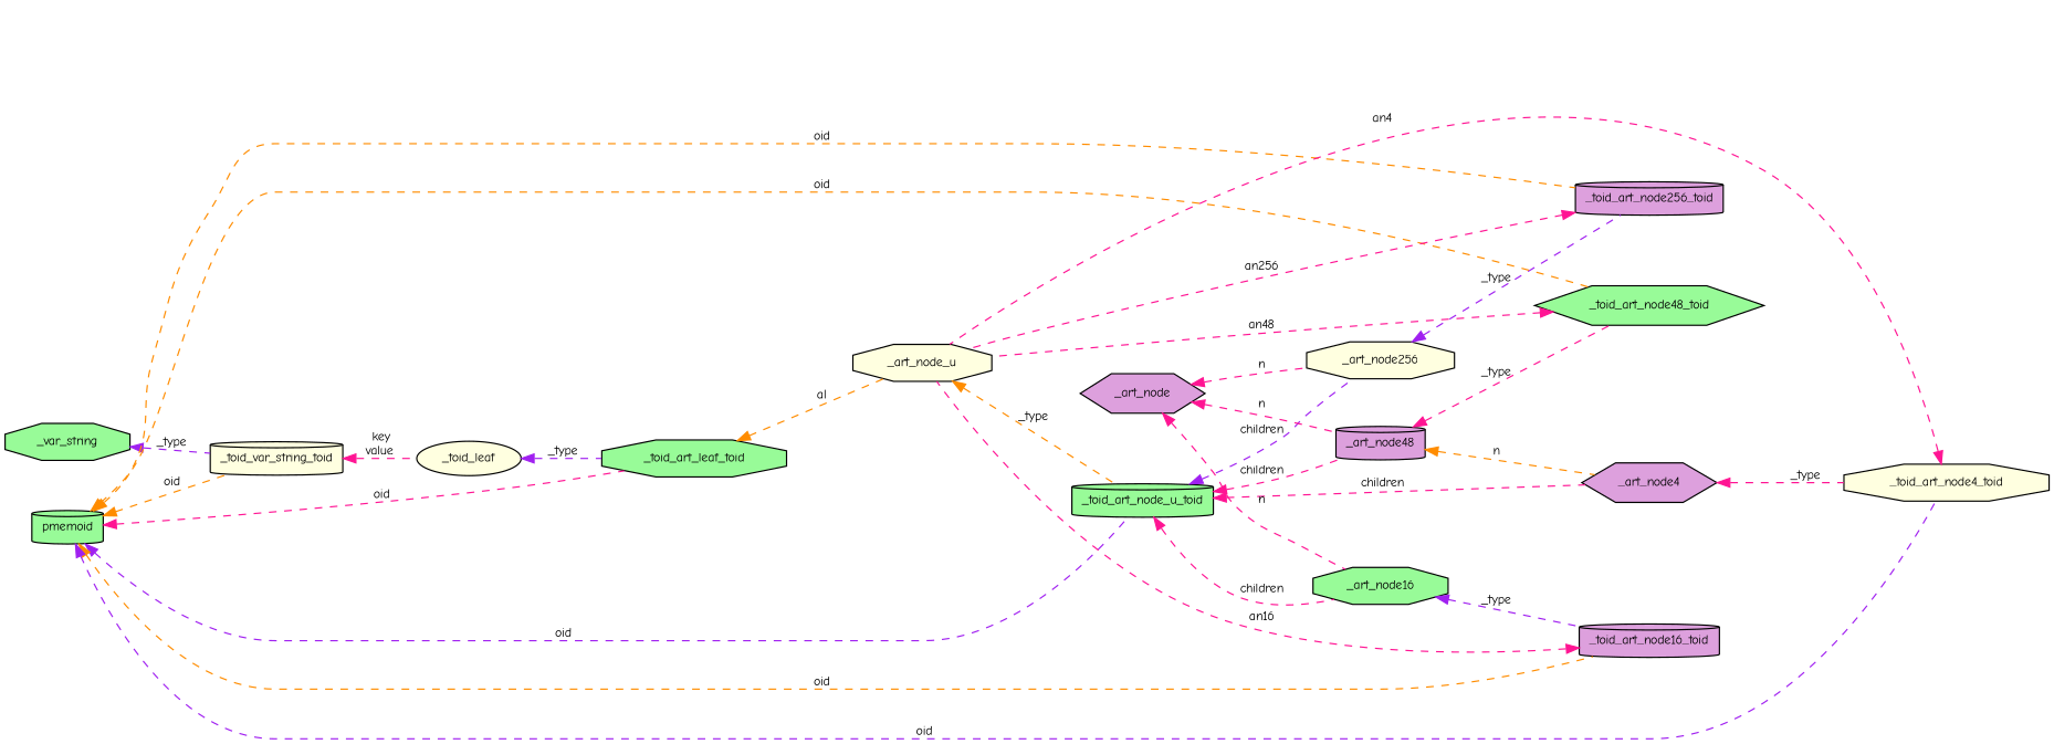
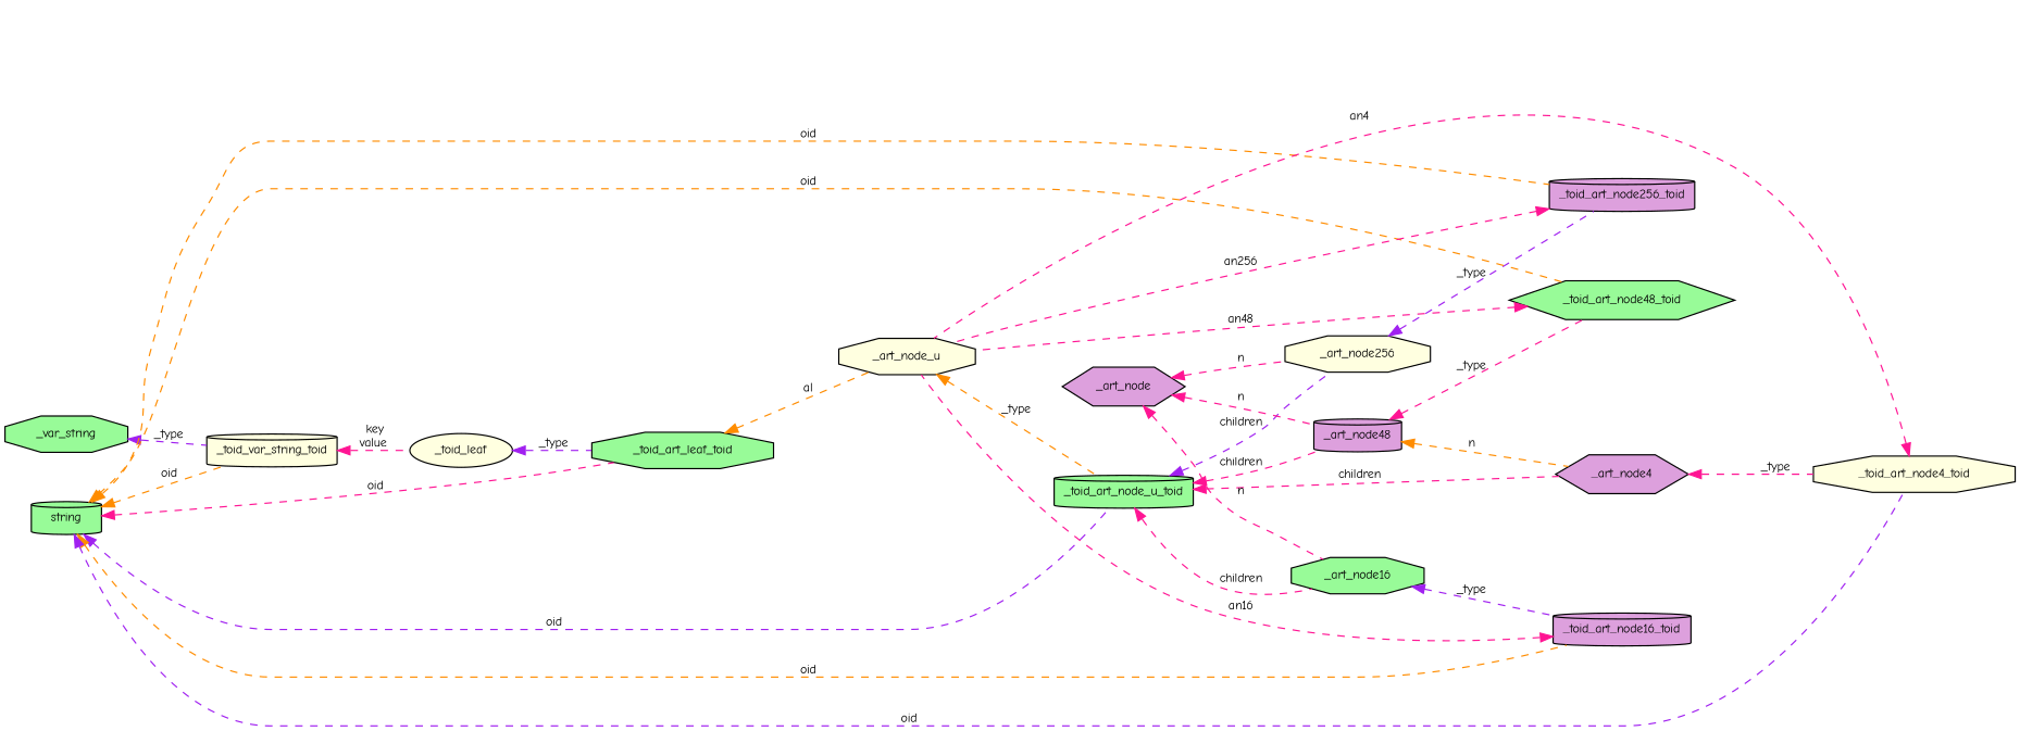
  digraph {
    fontname="Comic Neue"
    rankdir=LR
    node [color=black fillcolor=palegreen fontname="Comic Neue" fontsize=10 shape=octagon style=filled]
    edge [color=deeppink dir=back fontname="Comic Neue" fontsize=10 labelfontname=Helvetica labelfontsize=10 style=dashed]
    n1 [fillcolor=lightyellow fontcolor=black height=0.2 label=_art_node_u width=0.4]
    n2 [height=0.2 label=_toid_art_node_u_toid shape=cylinder width=0.4]
    n3 [height=0.2 label=_art_node16 width=0.4]
    n4 [fillcolor=plum height=0.2 label=_art_node4 shape=hexagon width=0.4]
    n5 [fillcolor=lightyellow height=0.2 label=_art_node256 width=0.4]
    n6 [fillcolor=plum height=0.2 label=_art_node48 shape=cylinder width=0.4]
    n7 [height=0.2 label=_toid_art_leaf_toid width=0.4]
    n8 [fillcolor=lightyellow height=0.2 label=_toid_leaf shape=ellipse width=0.4]
    n9 [fillcolor=lightyellow height=0.2 label=_toid_var_string_toid shape=cylinder width=0.4]
    n10 [height=0.2 label=_var_string width=0.4]
-   n11 [height=0.2 label=pmemoid shape=cylinder width=0.4]
+   n11 [height=0.2 label=string shape=cylinder width=0.4]
    n12 [fillcolor=plum height=0.2 label=_toid_art_node16_toid shape=cylinder width=0.4]
    n13 [fillcolor=lightyellow height=0.2 label=_toid_art_node4_toid width=0.4]
    n14 [fillcolor=plum height=0.2 label=_toid_art_node256_toid shape=cylinder width=0.4]
    n15 [height=0.2 label=_toid_art_node48_toid shape=hexagon width=0.4]
    n16 [fillcolor=plum height=0.2 label=_art_node shape=hexagon width=0.4]
    n1 -> n2 [color=darkorange label=" _type"]
    n2 -> n3 [label=" children"]
    n2 -> n4 [label=" children"]
    n2 -> n5 [color=purple label=" children"]
    n2 -> n6 [label=" children"]
    n3 -> n12 [color=purple label=" _type"]
    n4 -> n13 [label=" _type"]
    n5 -> n14 [color=purple label=" _type"]
    n6 -> n4 [color=darkorange label=" n"]
    n6 -> n15 [label=" _type"]
    n7 -> n1 [color=darkorange label=" al"]
    n8 -> n7 [color=purple label=" _type"]
    n9 -> n8 [label=" key\nvalue"]
    n10 -> n9 [color=purple label=" _type"]
    n11 -> n2 [color=purple label=" oid"]
    n11 -> n7 [label=" oid"]
    n11 -> n9 [color=darkorange label=" oid"]
    n11 -> n12 [color=darkorange label=" oid"]
    n11 -> n13 [color=purple label=" oid"]
    n11 -> n14 [color=darkorange label=" oid"]
    n11 -> n15 [color=darkorange label=" oid"]
    n12 -> n1 [label=" an16"]
    n13 -> n1 [label=" an4"]
    n14 -> n1 [label=" an256"]
    n15 -> n1 [label=" an48"]
    n16 -> n3 [label=" n"]
    n16 -> n5 [label=" n"]
    n16 -> n6 [label=" n"]
  }
